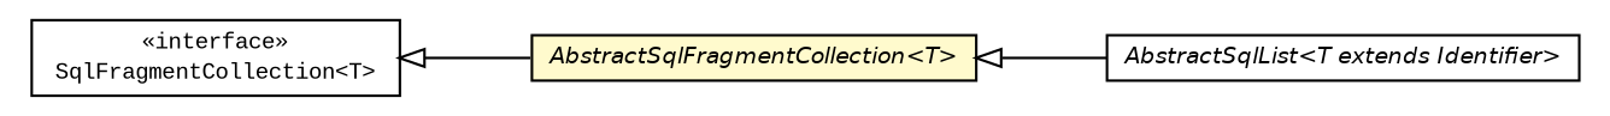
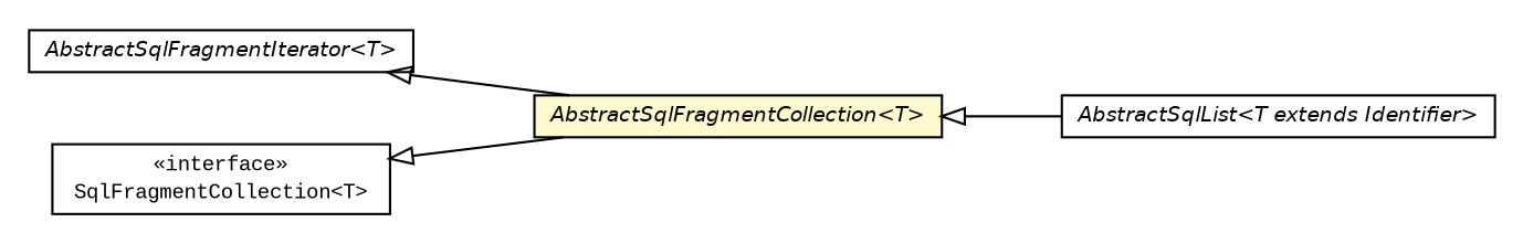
  digraph {
    fontname="Liberation Mono"
    nodesep=0.25
    rankdir=LR
    ranksep=0.5
    node [fontcolor=black fontname="Liberation Mono" fontsize=9.0 shape=plaintext]
    edge [arrowtail=empty dir=back fontname="Liberation Mono" fontsize=10 headport=p labelfontname=Helvetica labelfontsize=10 tailport=p]
    n1 [label=<<table title="net.ljcomputing.sql.collection.AbstractSqlFragmentCollection" border="0" cellborder="1" cellspacing="0" cellpadding="2" port="p" bgcolor="lemonChiffon" href="./AbstractSqlFragmentCollection.html"> 		<tr><td><table border="0" cellspacing="0" cellpadding="1"> <tr><td align="center" balign="center"><font face="Helvetica-Oblique"> AbstractSqlFragmentCollection&lt;T&gt; </font></td></tr> 		</table></td></tr> 		</table>>]
    n2 [label=<<table title="net.ljcomputing.sql.collection.AbstractSqlList" border="0" cellborder="1" cellspacing="0" cellpadding="2" port="p" href="./AbstractSqlList.html"> 		<tr><td><table border="0" cellspacing="0" cellpadding="1"> <tr><td align="center" balign="center"><font face="Helvetica-Oblique"> AbstractSqlList&lt;T extends Identifier&gt; </font></td></tr> 		</table></td></tr> 		</table>>]
+   n3 [label=<<table title="net.ljcomputing.sql.collection.AbstractSqlFragmentIterator" border="0" cellborder="1" cellspacing="0" cellpadding="2" port="p" href="./AbstractSqlFragmentIterator.html"> 		<tr><td><table border="0" cellspacing="0" cellpadding="1"> <tr><td align="center" balign="center"><font face="Helvetica-Oblique"> AbstractSqlFragmentIterator&lt;T&gt; </font></td></tr> 		</table></td></tr> 		</table>>]
    n4 [label=<<table title="net.ljcomputing.sql.collection.SqlFragmentCollection" border="0" cellborder="1" cellspacing="0" cellpadding="2" port="p" href="./SqlFragmentCollection.html"> 		<tr><td><table border="0" cellspacing="0" cellpadding="1"> <tr><td align="center" balign="center"> &#171;interface&#187; </td></tr> <tr><td align="center" balign="center"> SqlFragmentCollection&lt;T&gt; </td></tr> 		</table></td></tr> 		</table>>]
    n1 -> n2
+   n3 -> n1
    n4 -> n1 [style=solid]
  }
